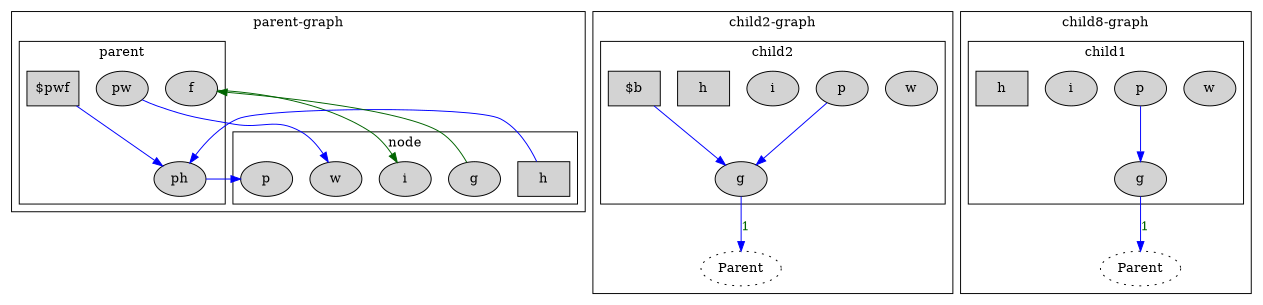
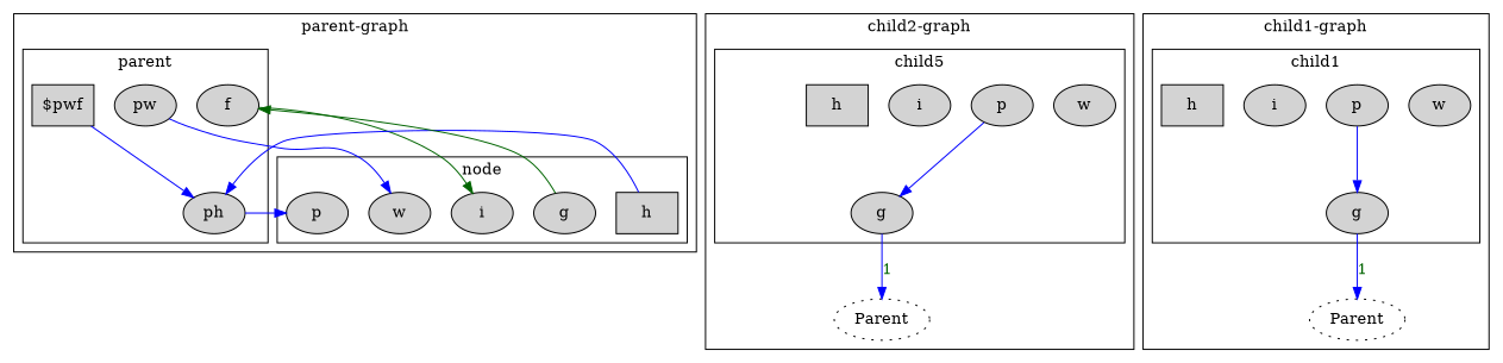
  digraph {
    node [style=filled]
    edge [color=blue]
    n1 [label=ph]
    n2 [label=pw]
    n3 [label=f]
    n4 [label="$pwf" shape=box]
    n5 [label=h shape=box]
    n6 [label=w]
    n7 [label=p]
    n8 [label=g]
    n9 [label=i]
    n10 [label=w]
    n11 [label=p]
    n12 [label=g]
    n13 [label=i]
    n14 [label=h shape=box]
-   n15 [label="$b" shape=box]
    n16 [label=Parent style=dotted]
    n17 [label=w]
    n18 [label=p]
    n19 [label=g]
    n20 [label=i]
    n21 [label=h shape=box]
    n22 [label=Parent style=dotted]
    subgraph cluster_1 {
      color=black
      label="parent-graph"
      subgraph cluster_2 {
        color=black
        label=parent
        n1
        n2
        n3
        n4
      }
      subgraph cluster_3 {
        color=black
        label="node"
        n5
        n6
        n7
        n8
        n9
      }
    }
    subgraph cluster_4 {
      color=black
      label="child2-graph"
      n16
      subgraph cluster_5 {
        color=black
-       label=child2
+       label=child5
        n10
        n11
        n12
        n13
        n14
-       n15
      }
    }
    subgraph cluster_6 {
      color=black
-     label="child8-graph"
+     label="child1-graph"
      n22
      subgraph cluster_7 {
        color=black
        label=child1
        n17
        n18
        n19
        n20
        n21
      }
    }
    n1 -> n7
    n2 -> n6
    n3 -> n9 [color=darkgreen]
    n4 -> n1
    n5 -> n1
    n8 -> n3 [color=darkgreen]
    n11 -> n12
    n12 -> n16 [fontcolor=darkgreen label=1]
-   n15 -> n12
    n18 -> n19
    n19 -> n22 [fontcolor=darkgreen label=1]
  }
